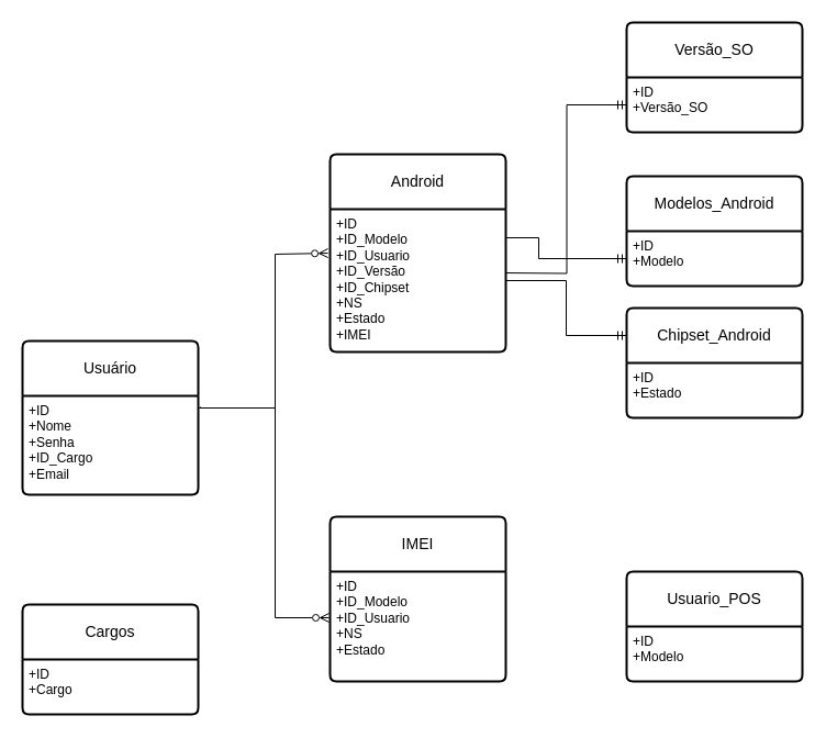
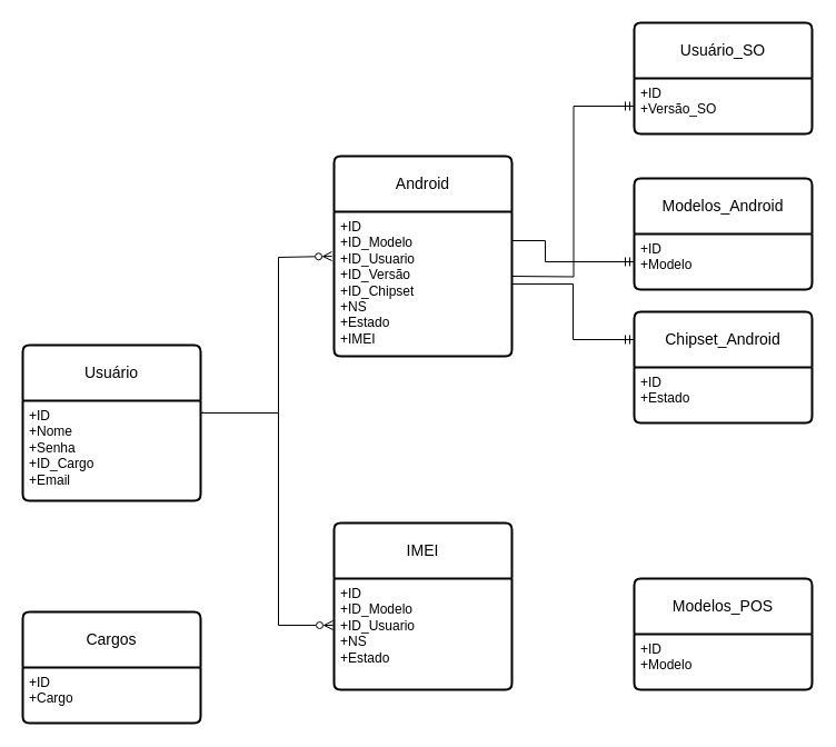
  <mxCell id="0" />
  <mxCell id="1" parent="0" />
  <mxCell id="2" value="Usuário" style="swimlane;childLayout=stackLayout;horizontal=1;startSize=50;horizontalStack=0;rounded=1;fontSize=14;fontStyle=0;strokeWidth=2;resizeParent=0;resizeLast=1;shadow=0;dashed=0;align=center;arcSize=4;whiteSpace=wrap;html=1;" vertex="1" parent="1"><mxGeometry x="20" y="310" width="160" height="140" as="geometry" /></mxCell>
  <mxCell id="3" value="+ID&lt;br&gt;+Nome&amp;nbsp;&lt;br&gt;+Senha&lt;div&gt;+ID_Cargo&lt;/div&gt;&lt;div&gt;+Email&lt;/div&gt;" style="align=left;strokeColor=none;fillColor=none;spacingLeft=4;fontSize=12;verticalAlign=top;resizable=0;rotatable=0;part=1;html=1;" vertex="1" parent="2"><mxGeometry y="50" width="160" height="90" as="geometry" /></mxCell>
  <mxCell id="4" value="Android" style="swimlane;childLayout=stackLayout;horizontal=1;startSize=50;horizontalStack=0;rounded=1;fontSize=14;fontStyle=0;strokeWidth=2;resizeParent=0;resizeLast=1;shadow=0;dashed=0;align=center;arcSize=4;whiteSpace=wrap;html=1;" vertex="1" parent="1"><mxGeometry x="300" y="140" width="160" height="180" as="geometry" /></mxCell>
  <mxCell id="5" value="+ID&lt;br&gt;+ID_Modelo&lt;div&gt;+ID_Usuario&lt;/div&gt;&lt;div&gt;+ID_Versão&lt;/div&gt;&lt;div&gt;+ID_Chipset&lt;br&gt;+NS&lt;div&gt;+Estado&lt;/div&gt;&lt;div&gt;+IMEI&lt;/div&gt;&lt;/div&gt;" style="align=left;strokeColor=none;fillColor=none;spacingLeft=4;fontSize=12;verticalAlign=top;resizable=0;rotatable=0;part=1;html=1;" vertex="1" parent="4"><mxGeometry y="50" width="160" height="130" as="geometry" /></mxCell>
  <mxCell id="6" value="Modelos_Android" style="swimlane;childLayout=stackLayout;horizontal=1;startSize=50;horizontalStack=0;rounded=1;fontSize=14;fontStyle=0;strokeWidth=2;resizeParent=0;resizeLast=1;shadow=0;dashed=0;align=center;arcSize=4;whiteSpace=wrap;html=1;" vertex="1" parent="1"><mxGeometry x="570" y="160" width="160" height="100" as="geometry" /></mxCell>
  <mxCell id="7" value="+ID&lt;br&gt;+Modelo&lt;br&gt;&lt;div&gt;&lt;br&gt;&lt;/div&gt;" style="align=left;strokeColor=none;fillColor=none;spacingLeft=4;fontSize=12;verticalAlign=top;resizable=0;rotatable=0;part=1;html=1;" vertex="1" parent="6"><mxGeometry y="50" width="160" height="50" as="geometry" /></mxCell>
  <mxCell id="8" style="edgeStyle=orthogonalEdgeStyle;rounded=0;orthogonalLoop=1;jettySize=auto;html=1;endArrow=ERmandOne;endFill=0;entryX=0;entryY=0.75;entryDx=0;entryDy=0;exitX=1;exitY=0.2;exitDx=0;exitDy=0;exitPerimeter=0;" edge="1" parent="1" source="5" target="6"><mxGeometry relative="1" as="geometry"><mxPoint x="540" y="245" as="targetPoint" /><Array as="points"><mxPoint x="490" y="216" /><mxPoint x="490" y="235" /></Array></mxGeometry></mxCell>
  <mxCell id="9" style="edgeStyle=orthogonalEdgeStyle;rounded=0;orthogonalLoop=1;jettySize=auto;html=1;endArrow=ERzeroToMany;endFill=0;entryX=-0.012;entryY=0.308;entryDx=0;entryDy=0;entryPerimeter=0;" edge="1" parent="1" target="5"><mxGeometry relative="1" as="geometry"><mxPoint x="182" y="370" as="sourcePoint" /><mxPoint x="299.5" y="330" as="targetPoint" /><Array as="points"><mxPoint x="182" y="371" /><mxPoint x="250" y="371" /><mxPoint x="250" y="231" /></Array></mxGeometry></mxCell>
  <mxCell id="10" value="IMEI" style="swimlane;childLayout=stackLayout;horizontal=1;startSize=50;horizontalStack=0;rounded=1;fontSize=14;fontStyle=0;strokeWidth=2;resizeParent=0;resizeLast=1;shadow=0;dashed=0;align=center;arcSize=4;whiteSpace=wrap;html=1;" vertex="1" parent="1"><mxGeometry x="300" y="470" width="160" height="150" as="geometry" /></mxCell>
  <mxCell id="11" value="+ID&lt;br&gt;+ID_Modelo&lt;div&gt;+ID_Usuario&lt;br&gt;+NS&lt;div&gt;+Estado&lt;/div&gt;&lt;div&gt;&lt;br&gt;&lt;/div&gt;&lt;/div&gt;" style="align=left;strokeColor=none;fillColor=none;spacingLeft=4;fontSize=12;verticalAlign=top;resizable=0;rotatable=0;part=1;html=1;" vertex="1" parent="10"><mxGeometry y="50" width="160" height="100" as="geometry" /></mxCell>
- <mxCell id="12" value="Usuario_POS" style="swimlane;childLayout=stackLayout;horizontal=1;startSize=50;horizontalStack=0;rounded=1;fontSize=14;fontStyle=0;strokeWidth=2;resizeParent=0;resizeLast=1;shadow=0;dashed=0;align=center;arcSize=4;whiteSpace=wrap;html=1;" vertex="1" parent="1"><mxGeometry x="570" y="520" width="160" height="100" as="geometry" /></mxCell>
+ <mxCell id="12" value="Modelos_POS" style="swimlane;childLayout=stackLayout;horizontal=1;startSize=50;horizontalStack=0;rounded=1;fontSize=14;fontStyle=0;strokeWidth=2;resizeParent=0;resizeLast=1;shadow=0;dashed=0;align=center;arcSize=4;whiteSpace=wrap;html=1;" vertex="1" parent="1"><mxGeometry x="570" y="520" width="160" height="100" as="geometry" /></mxCell>
  <mxCell id="13" value="+ID&lt;br&gt;+Modelo&lt;br&gt;&lt;div&gt;&lt;br&gt;&lt;/div&gt;" style="align=left;strokeColor=none;fillColor=none;spacingLeft=4;fontSize=12;verticalAlign=top;resizable=0;rotatable=0;part=1;html=1;" vertex="1" parent="12"><mxGeometry y="50" width="160" height="50" as="geometry" /></mxCell>
  <mxCell id="14" style="edgeStyle=orthogonalEdgeStyle;rounded=0;orthogonalLoop=1;jettySize=auto;html=1;entryX=-0.006;entryY=0.42;entryDx=0;entryDy=0;entryPerimeter=0;endArrow=ERzeroToMany;endFill=0;" edge="1" parent="1" target="11"><mxGeometry relative="1" as="geometry"><mxPoint x="180" y="371" as="sourcePoint" /><Array as="points"><mxPoint x="250" y="371" /><mxPoint x="250" y="562" /></Array></mxGeometry></mxCell>
  <mxCell id="15" value="Cargos" style="swimlane;childLayout=stackLayout;horizontal=1;startSize=50;horizontalStack=0;rounded=1;fontSize=14;fontStyle=0;strokeWidth=2;resizeParent=0;resizeLast=1;shadow=0;dashed=0;align=center;arcSize=4;whiteSpace=wrap;html=1;" vertex="1" parent="1"><mxGeometry x="20" y="550" width="160" height="100" as="geometry" /></mxCell>
  <mxCell id="16" value="+ID&lt;br&gt;+Cargo&lt;br&gt;&lt;div&gt;&lt;br&gt;&lt;/div&gt;" style="align=left;strokeColor=none;fillColor=none;spacingLeft=4;fontSize=12;verticalAlign=top;resizable=0;rotatable=0;part=1;html=1;" vertex="1" parent="15"><mxGeometry y="50" width="160" height="50" as="geometry" /></mxCell>
- <mxCell id="17" value="Versão_SO" style="swimlane;childLayout=stackLayout;horizontal=1;startSize=50;horizontalStack=0;rounded=1;fontSize=14;fontStyle=0;strokeWidth=2;resizeParent=0;resizeLast=1;shadow=0;dashed=0;align=center;arcSize=4;whiteSpace=wrap;html=1;" vertex="1" parent="1"><mxGeometry x="570" y="20" width="160" height="100" as="geometry" /></mxCell>
+ <mxCell id="17" value="Usuário_SO" style="swimlane;childLayout=stackLayout;horizontal=1;startSize=50;horizontalStack=0;rounded=1;fontSize=14;fontStyle=0;strokeWidth=2;resizeParent=0;resizeLast=1;shadow=0;dashed=0;align=center;arcSize=4;whiteSpace=wrap;html=1;" vertex="1" parent="1"><mxGeometry x="570" y="20" width="160" height="100" as="geometry" /></mxCell>
  <mxCell id="18" value="+ID&lt;br&gt;+Versão_SO&lt;br&gt;&lt;div&gt;&lt;br&gt;&lt;/div&gt;" style="align=left;strokeColor=none;fillColor=none;spacingLeft=4;fontSize=12;verticalAlign=top;resizable=0;rotatable=0;part=1;html=1;" vertex="1" parent="17"><mxGeometry y="50" width="160" height="50" as="geometry" /></mxCell>
  <mxCell id="19" style="edgeStyle=orthogonalEdgeStyle;rounded=0;orthogonalLoop=1;jettySize=auto;html=1;endArrow=ERmandOne;endFill=0;entryX=0;entryY=0.75;entryDx=0;entryDy=0;" edge="1" parent="1" target="17"><mxGeometry relative="1" as="geometry"><mxPoint x="460" y="248" as="sourcePoint" /><mxPoint x="580" y="195" as="targetPoint" /></mxGeometry></mxCell>
  <mxCell id="20" value="Chipset_Android" style="swimlane;childLayout=stackLayout;horizontal=1;startSize=50;horizontalStack=0;rounded=1;fontSize=14;fontStyle=0;strokeWidth=2;resizeParent=0;resizeLast=1;shadow=0;dashed=0;align=center;arcSize=4;whiteSpace=wrap;html=1;" vertex="1" parent="1"><mxGeometry x="570" y="280" width="160" height="100" as="geometry" /></mxCell>
  <mxCell id="21" value="+ID&lt;br&gt;+Estado&lt;br&gt;&lt;div&gt;&lt;br&gt;&lt;/div&gt;" style="align=left;strokeColor=none;fillColor=none;spacingLeft=4;fontSize=12;verticalAlign=top;resizable=0;rotatable=0;part=1;html=1;" vertex="1" parent="20"><mxGeometry y="50" width="160" height="50" as="geometry" /></mxCell>
  <mxCell id="22" style="edgeStyle=orthogonalEdgeStyle;rounded=0;orthogonalLoop=1;jettySize=auto;html=1;entryX=0;entryY=0.25;entryDx=0;entryDy=0;endArrow=ERmandOne;endFill=0;" edge="1" parent="1" source="5" target="20"><mxGeometry relative="1" as="geometry" /></mxCell>
